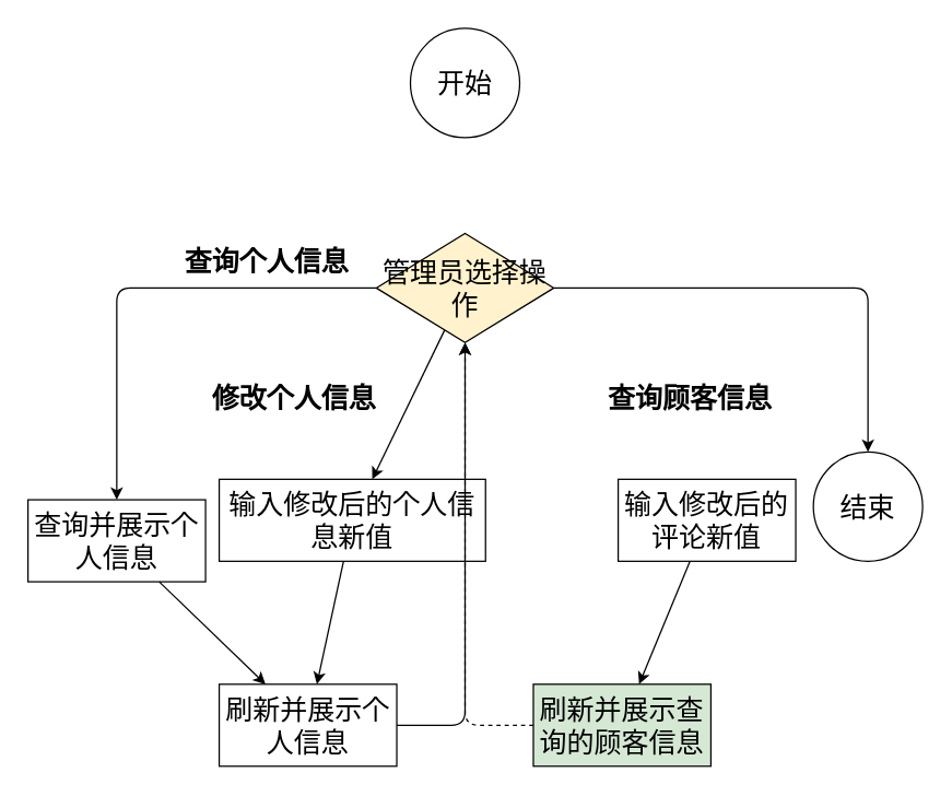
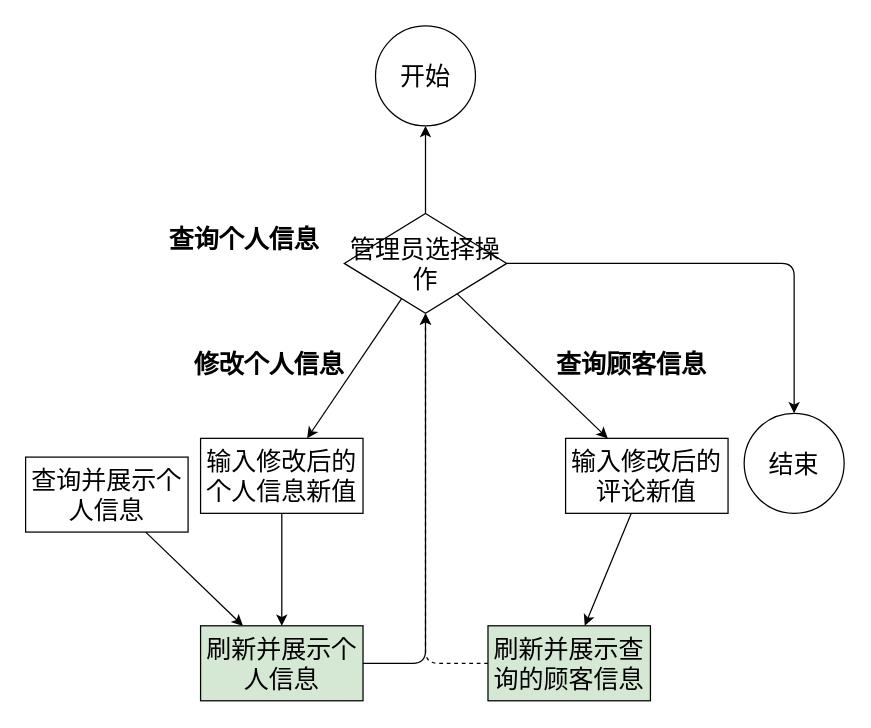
  <mxCell id="0" />
  <mxCell id="1" parent="0" />
  <mxCell id="2" value="&lt;font style=&quot;font-size: 20px&quot;&gt;开始&lt;/font&gt;" style="ellipse;whiteSpace=wrap;html=1;aspect=fixed;" parent="1" vertex="1"><mxGeometry x="300" y="20" width="80" height="80" as="geometry" /></mxCell>
- <mxCell id="3" value="&lt;span style=&quot;font-size: 20px&quot;&gt;管理员选择操作&lt;/span&gt;" style="rhombus;whiteSpace=wrap;html=1;fillColor=#fff2cc;" parent="1" vertex="1"><mxGeometry x="275" y="170" width="130" height="80" as="geometry" /></mxCell>
+ <mxCell id="3" value="&lt;span style=&quot;font-size: 20px&quot;&gt;管理员选择操作&lt;/span&gt;" style="rhombus;whiteSpace=wrap;html=1;" parent="1" vertex="1"><mxGeometry x="275" y="170" width="130" height="80" as="geometry" /></mxCell>
  <mxCell id="4" value="&lt;font style=&quot;font-size: 20px&quot;&gt;查询并展示个人信息&lt;/font&gt;" style="rounded=0;whiteSpace=wrap;html=1;" parent="1" vertex="1"><mxGeometry x="20" y="365" width="130" height="60" as="geometry" /></mxCell>
- <mxCell id="5" value="&lt;font style=&quot;font-size: 20px&quot;&gt;刷新并展示个人信息&lt;/font&gt;" style="rounded=0;whiteSpace=wrap;html=1;" parent="1" vertex="1"><mxGeometry x="160" y="500" width="130" height="60" as="geometry" /></mxCell>
- <mxCell id="6" value="&lt;span style=&quot;font-size: 20px&quot;&gt;输入修改后的个人信息新值&lt;/span&gt;" style="rounded=0;whiteSpace=wrap;html=1;" parent="1" vertex="1"><mxGeometry x="160" y="350" width="195" height="60" as="geometry" /></mxCell>
- <mxCell id="7" value="" style="edgeStyle=segmentEdgeStyle;endArrow=classic;html=1;" parent="1" source="3" target="4" edge="1"><mxGeometry width="50" height="50" relative="1" as="geometry"><mxPoint x="340" y="400" as="sourcePoint" /><mxPoint x="390" y="350" as="targetPoint" /></mxGeometry></mxCell>
+ <mxCell id="5" value="&lt;font style=&quot;font-size: 20px&quot;&gt;刷新并展示个人信息&lt;/font&gt;" style="rounded=0;whiteSpace=wrap;html=1;fillColor=#d5e8d4;" parent="1" vertex="1"><mxGeometry x="160" y="500" width="130" height="60" as="geometry" /></mxCell>
+ <mxCell id="6" value="&lt;span style=&quot;font-size: 20px&quot;&gt;输入修改后的个人信息新值&lt;/span&gt;" style="rounded=0;whiteSpace=wrap;html=1;" parent="1" vertex="1"><mxGeometry x="160" y="350" width="130" height="60" as="geometry" /></mxCell>
+ <mxCell id="7" value="" style="edgeStyle=segmentEdgeStyle;endArrow=classic;html=1;" parent="1" source="3" target="2" edge="1"><mxGeometry width="50" height="50" relative="1" as="geometry"><mxPoint x="340" y="400" as="sourcePoint" /><mxPoint x="390" y="350" as="targetPoint" /></mxGeometry></mxCell>
  <mxCell id="8" value="&lt;font style=&quot;font-size: 20px&quot;&gt;&lt;b&gt;查询个人信息&lt;/b&gt;&lt;/font&gt;" style="text;html=1;strokeColor=none;fillColor=none;align=center;verticalAlign=middle;whiteSpace=wrap;rounded=0;" parent="1" vertex="1"><mxGeometry x="100" y="180" width="190" height="20" as="geometry" /></mxCell>
  <mxCell id="9" value="" style="endArrow=classic;html=1;" parent="1" source="3" target="6" edge="1"><mxGeometry width="50" height="50" relative="1" as="geometry"><mxPoint x="340" y="340" as="sourcePoint" /><mxPoint x="390" y="290" as="targetPoint" /></mxGeometry></mxCell>
  <mxCell id="10" value="&lt;font style=&quot;font-size: 20px&quot;&gt;&lt;b&gt;修改个人信息&lt;/b&gt;&lt;/font&gt;" style="text;html=1;strokeColor=none;fillColor=none;align=center;verticalAlign=middle;whiteSpace=wrap;rounded=0;" parent="1" vertex="1"><mxGeometry x="120" y="280" width="190" height="20" as="geometry" /></mxCell>
  <mxCell id="11" value="" style="edgeStyle=segmentEdgeStyle;endArrow=classic;html=1;" parent="1" source="3" target="12" edge="1"><mxGeometry width="50" height="50" relative="1" as="geometry"><mxPoint x="755.096" y="210.059" as="sourcePoint" /><mxPoint x="575" y="310" as="targetPoint" /><Array as="points"><mxPoint x="635" y="210" /></Array></mxGeometry></mxCell>
  <mxCell id="12" value="&lt;font style=&quot;font-size: 20px&quot;&gt;结束&lt;/font&gt;" style="ellipse;whiteSpace=wrap;html=1;aspect=fixed;" parent="1" vertex="1"><mxGeometry x="595" y="330" width="80" height="80" as="geometry" /></mxCell>
  <mxCell id="13" value="" style="endArrow=classic;html=1;" parent="1" source="4" target="5" edge="1"><mxGeometry width="50" height="50" relative="1" as="geometry"><mxPoint x="340" y="340" as="sourcePoint" /><mxPoint x="390" y="290" as="targetPoint" /></mxGeometry></mxCell>
  <mxCell id="14" value="" style="endArrow=classic;html=1;" parent="1" source="6" target="5" edge="1"><mxGeometry width="50" height="50" relative="1" as="geometry"><mxPoint x="340" y="340" as="sourcePoint" /><mxPoint x="390" y="290" as="targetPoint" /></mxGeometry></mxCell>
  <mxCell id="15" value="" style="edgeStyle=segmentEdgeStyle;endArrow=classic;html=1;" parent="1" source="5" target="3" edge="1"><mxGeometry width="50" height="50" relative="1" as="geometry"><mxPoint x="340" y="340" as="sourcePoint" /><mxPoint x="470" y="220" as="targetPoint" /><Array as="points"><mxPoint x="340" y="530" /></Array></mxGeometry></mxCell>
  <mxCell id="16" value="&lt;span style=&quot;font-size: 20px&quot;&gt;输入修改后的评论新值&lt;/span&gt;" style="rounded=0;whiteSpace=wrap;html=1;" parent="1" vertex="1"><mxGeometry x="452.1" y="350" width="130" height="60" as="geometry" /></mxCell>
+ <mxCell id="17" value="" style="endArrow=classic;html=1;" parent="1" source="3" target="16" edge="1"><mxGeometry width="50" height="50" relative="1" as="geometry"><mxPoint x="430.002" y="230.004" as="sourcePoint" /><mxPoint x="742.1" y="281.02" as="targetPoint" /></mxGeometry></mxCell>
  <mxCell id="18" value="&lt;font style=&quot;font-size: 20px&quot;&gt;&lt;b&gt;查询顾客信息&lt;/b&gt;&lt;/font&gt;" style="text;html=1;strokeColor=none;fillColor=none;align=center;verticalAlign=middle;whiteSpace=wrap;rounded=0;" parent="1" vertex="1"><mxGeometry x="440" y="280" width="130" height="20" as="geometry" /></mxCell>
  <mxCell id="19" value="&lt;font style=&quot;font-size: 20px&quot;&gt;刷新并展示查询的顾客信息&lt;/font&gt;" style="rounded=0;whiteSpace=wrap;html=1;fillColor=#d5e8d4;" parent="1" vertex="1"><mxGeometry x="390" y="500" width="130" height="60" as="geometry" /></mxCell>
  <mxCell id="20" value="" style="edgeStyle=segmentEdgeStyle;endArrow=classic;html=1;dashed=1;" parent="1" source="19" target="3" edge="1"><mxGeometry width="50" height="50" relative="1" as="geometry"><mxPoint x="380" y="340" as="sourcePoint" /><mxPoint x="430" y="290" as="targetPoint" /></mxGeometry></mxCell>
  <mxCell id="21" value="" style="endArrow=classic;html=1;" parent="1" source="16" target="19" edge="1"><mxGeometry width="50" height="50" relative="1" as="geometry"><mxPoint x="380" y="340" as="sourcePoint" /><mxPoint x="430" y="290" as="targetPoint" /></mxGeometry></mxCell>
